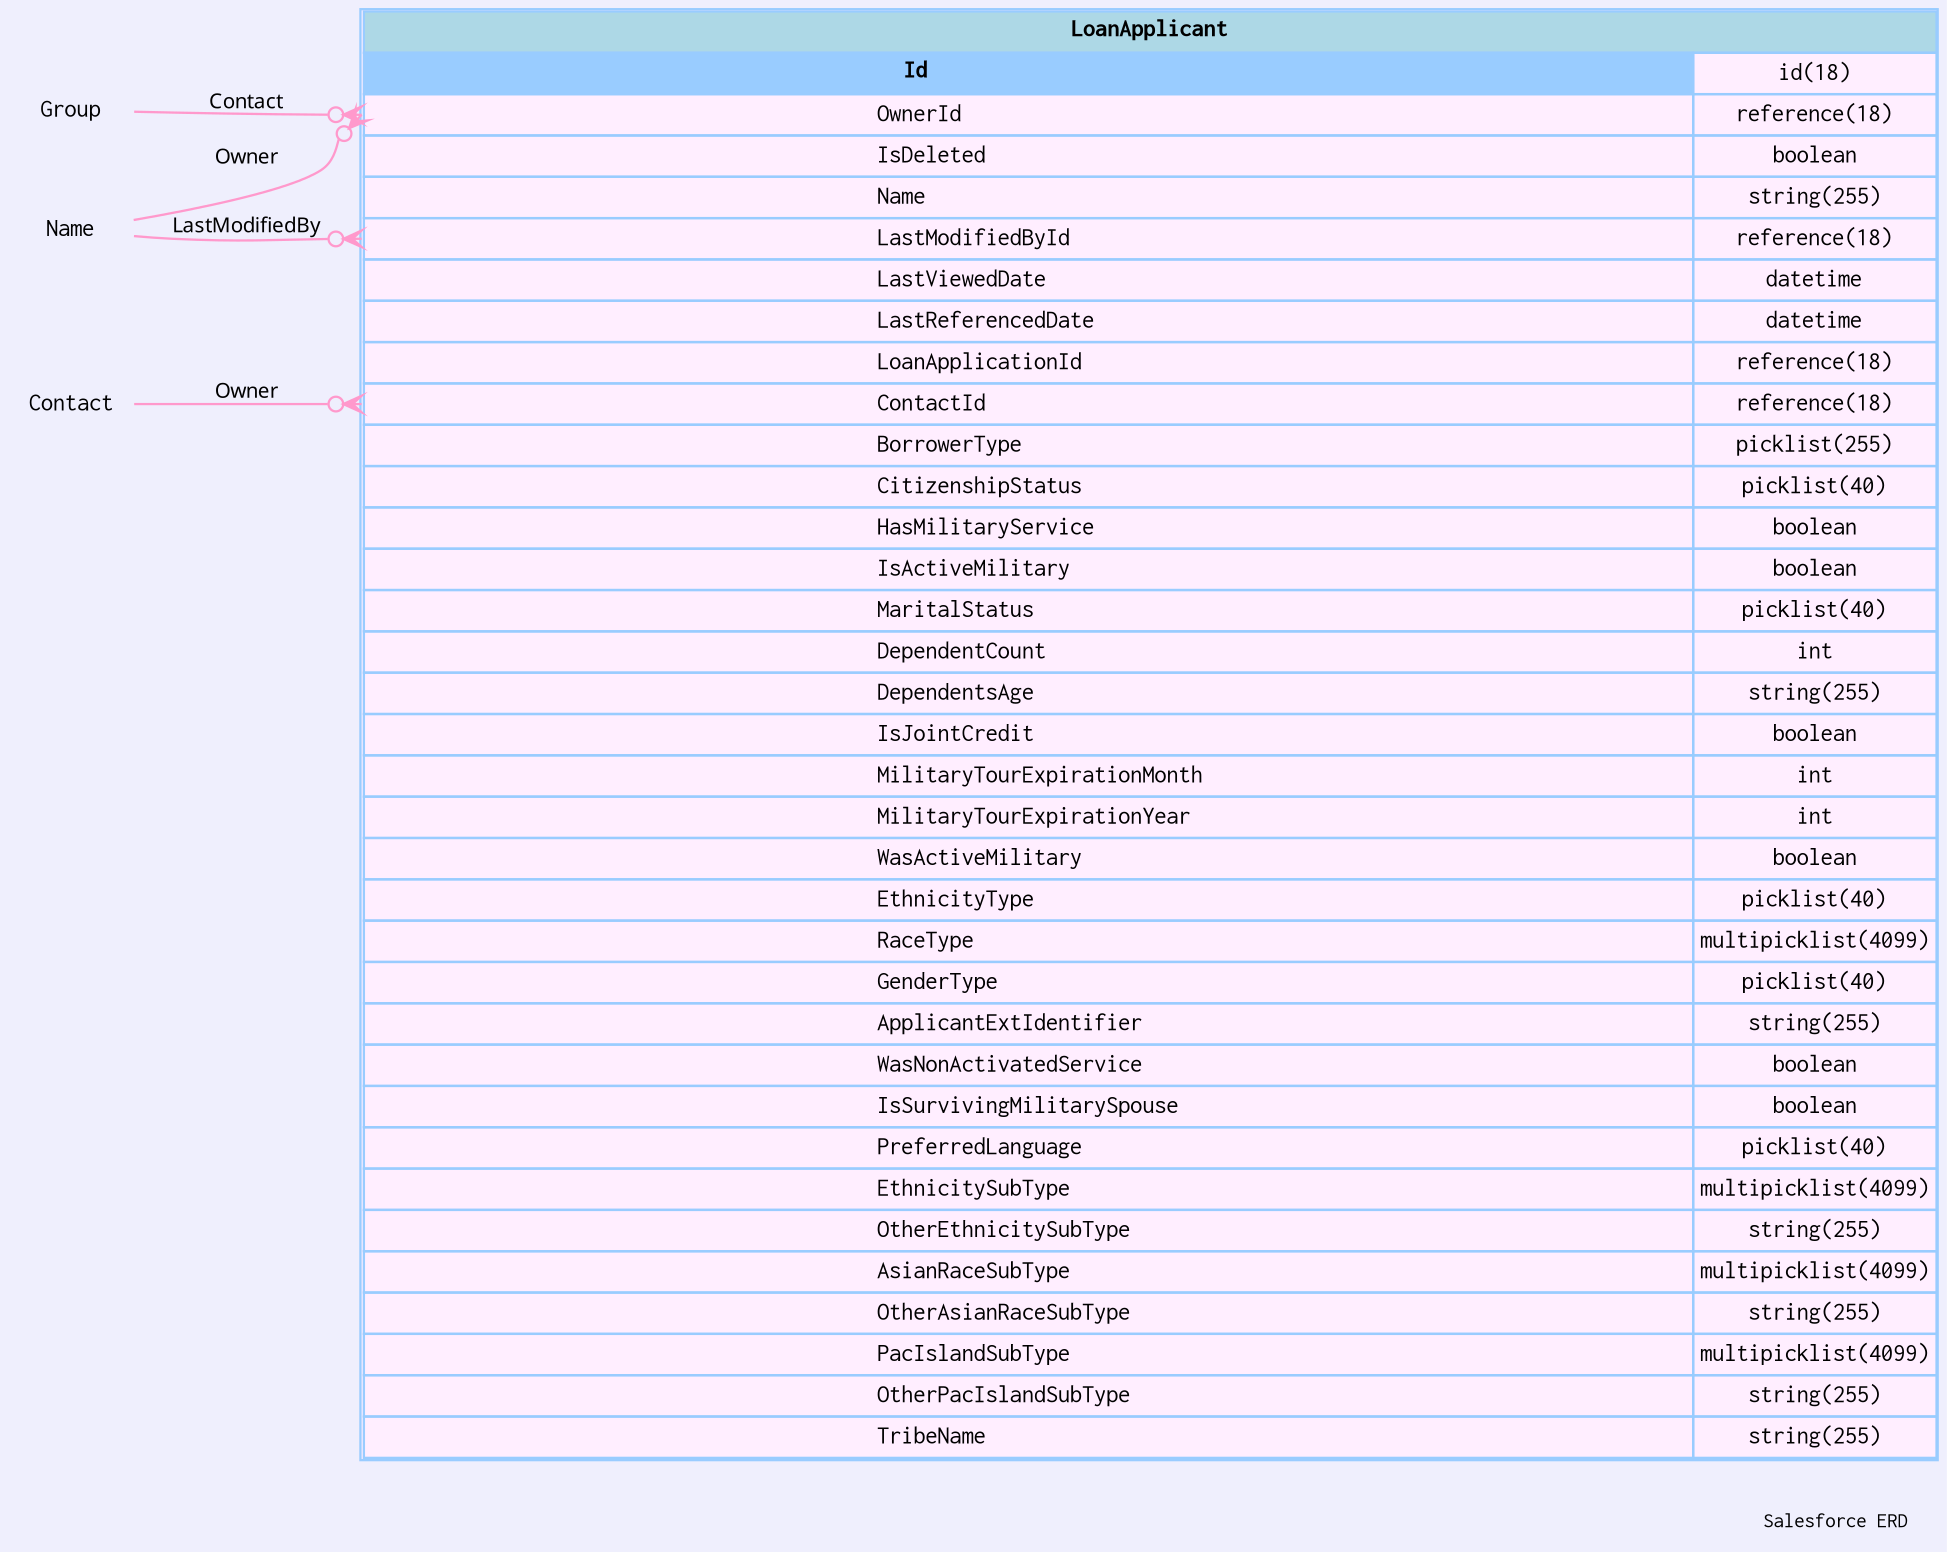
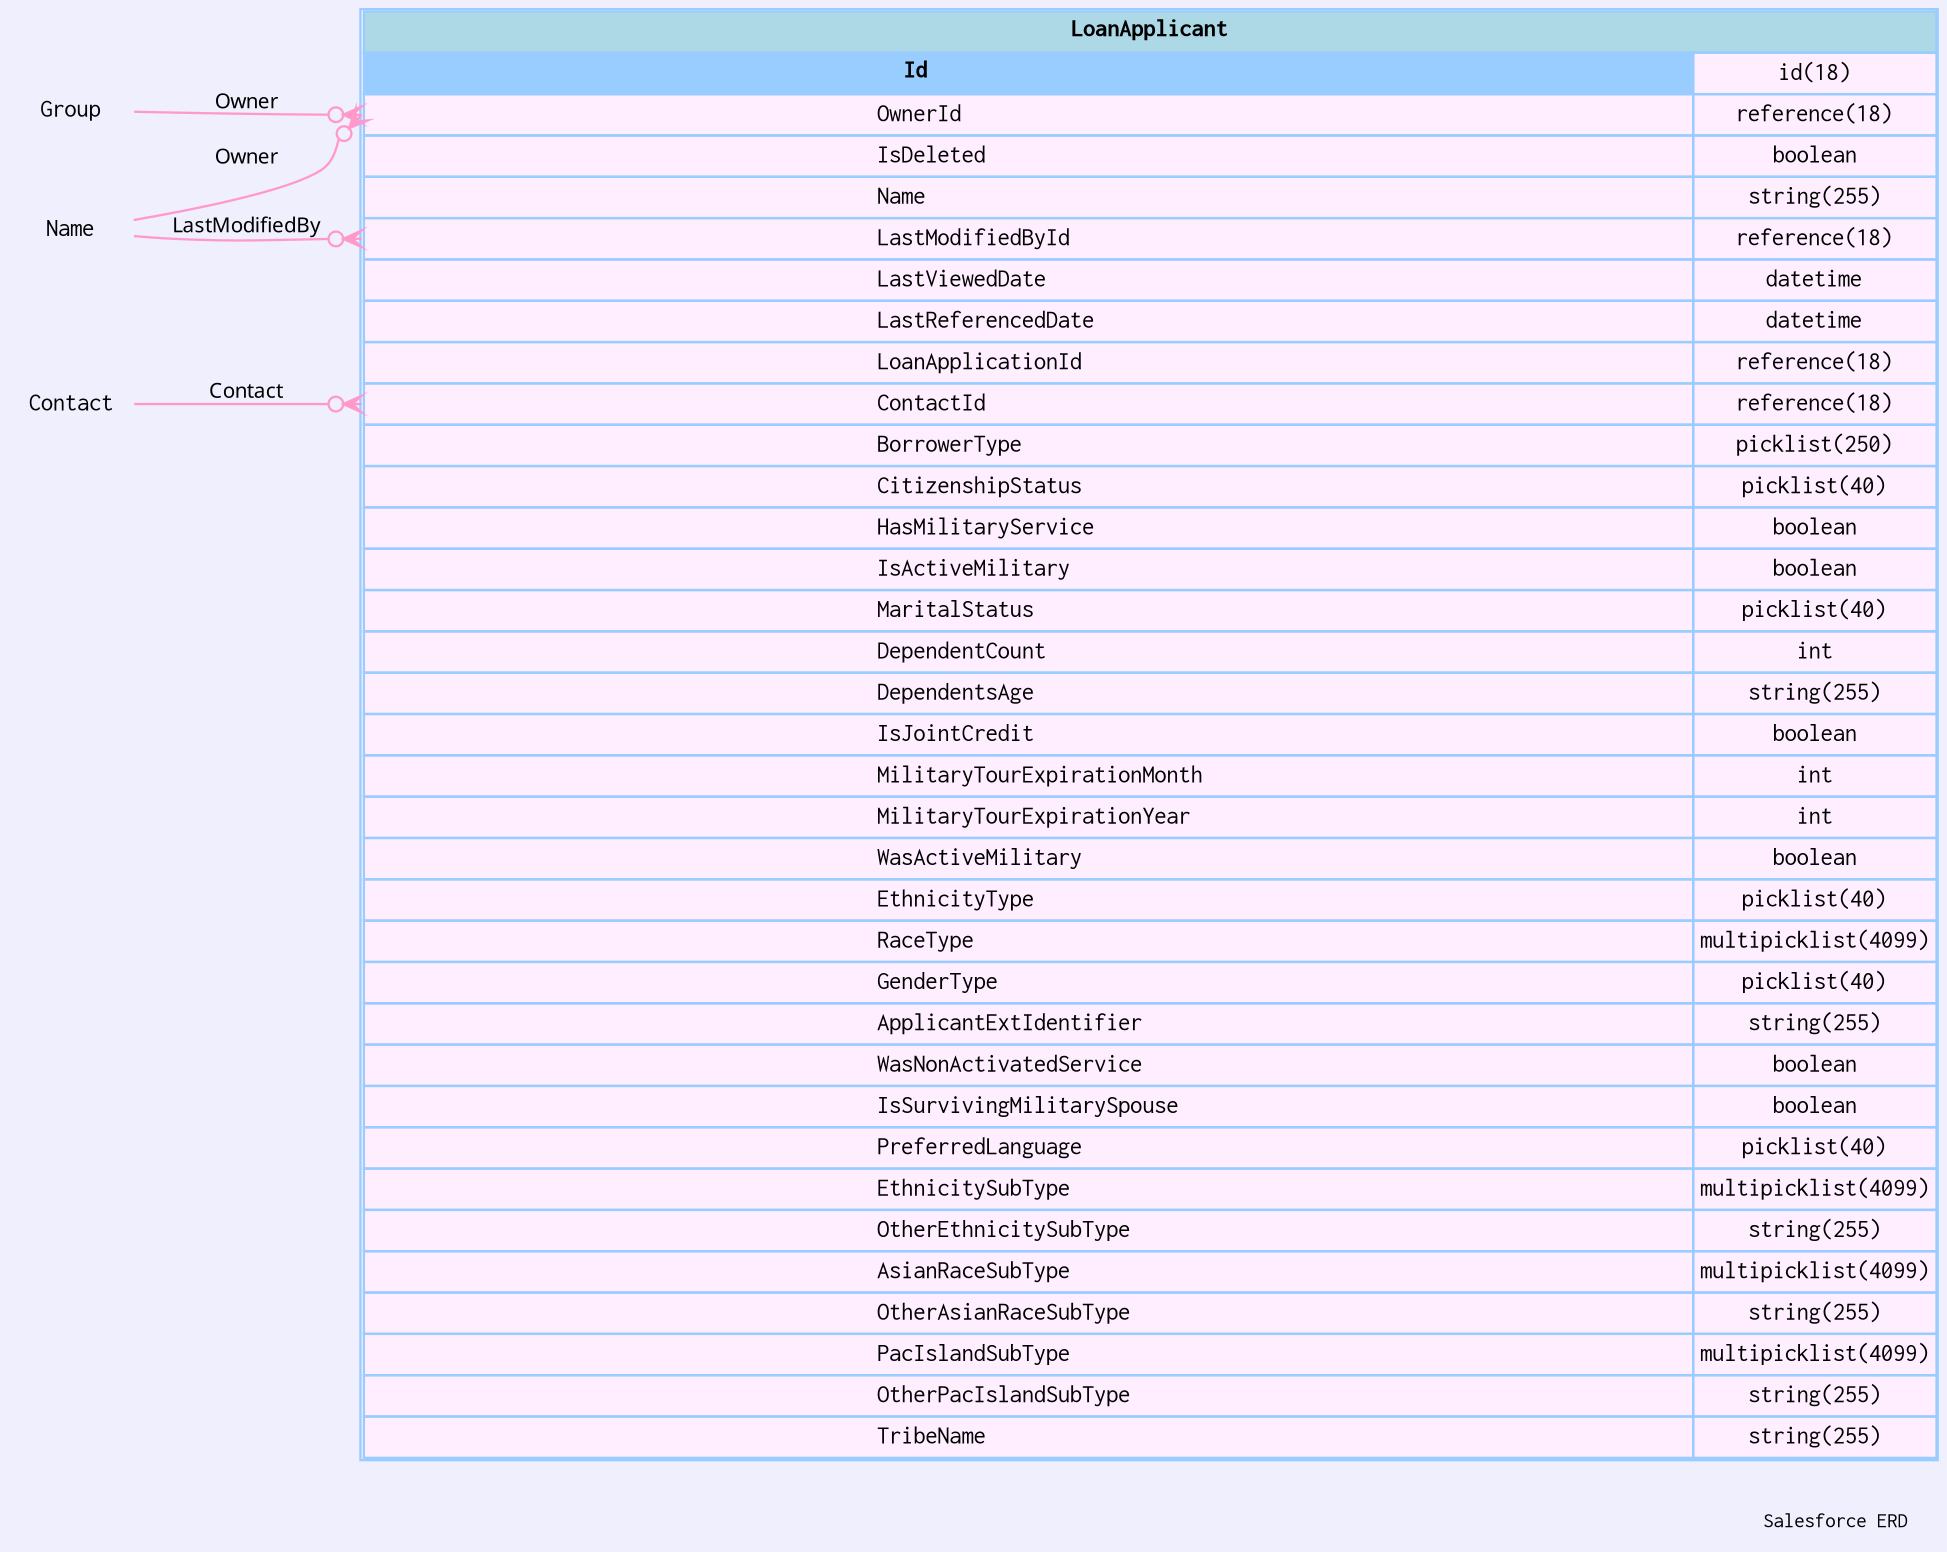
  digraph {
    bgcolor="#efeffd"
    fontname=Courier
    fontsize=9
    label="Salesforce ERD "
    labeljust=r
    nodesep=0.18
    rankdir=RL
    ranksep=0.46
    node [color="#99ccff" fontname=Courier fontsize=11 shape=plaintext]
    edge [arrowhead=none arrowsize=0.8 arrowtail=crowodot color="#ff99cc" dir=back fontname=Monaco fontsize=9 headport="Id:e" tailport="OwnerId:w"]
-   n1 [label=<                 <table border="1" cellborder="1" cellspacing="0" bgcolor="#ffeeff" >                      <tr><td colspan="3" bgcolor="lightblue"><b>LoanApplicant</b></td></tr>              <tr>                                         <td  bgcolor="#99ccff" port="Id" align="left">                                            <b>Id</b>                                         </td><td>id(18)</td></tr> <tr>                                          <td port="OwnerId" align="left">                                          OwnerId                                        </td><td>reference(18)</td></tr> <tr>                                          <td port="IsDeleted" align="left">                                          IsDeleted                                        </td><td>boolean</td></tr> <tr>                                          <td port="Name" align="left">                                          Name                                        </td><td>string(255)</td></tr> <tr>                                          <td port="LastModifiedById" align="left">                                          LastModifiedById                                        </td><td>reference(18)</td></tr> <tr>                                          <td port="LastViewedDate" align="left">                                          LastViewedDate                                        </td><td>datetime</td></tr> <tr>                                          <td port="LastReferencedDate" align="left">                                          LastReferencedDate                                        </td><td>datetime</td></tr> <tr>                                          <td port="LoanApplicationId" align="left">                                          LoanApplicationId                                        </td><td>reference(18)</td></tr> <tr>                                          <td port="ContactId" align="left">                                          ContactId                                        </td><td>reference(18)</td></tr> <tr>                                          <td port="BorrowerType" align="left">                                          BorrowerType                                        </td><td>picklist(255)</td></tr> <tr>                                          <td port="CitizenshipStatus" align="left">                                          CitizenshipStatus                                        </td><td>picklist(40)</td></tr> <tr>                                          <td port="HasMilitaryService" align="left">                                          HasMilitaryService                                        </td><td>boolean</td></tr> <tr>                                          <td port="IsActiveMilitary" align="left">                                          IsActiveMilitary                                        </td><td>boolean</td></tr> <tr>                                          <td port="MaritalStatus" align="left">                                          MaritalStatus                                        </td><td>picklist(40)</td></tr> <tr>                                          <td port="DependentCount" align="left">                                          DependentCount                                        </td><td>int</td></tr> <tr>                                          <td port="DependentsAge" align="left">                                          DependentsAge                                        </td><td>string(255)</td></tr> <tr>                                          <td port="IsJointCredit" align="left">                                          IsJointCredit                                        </td><td>boolean</td></tr> <tr>                                          <td port="MilitaryTourExpirationMonth" align="left">                                          MilitaryTourExpirationMonth                                        </td><td>int</td></tr> <tr>                                          <td port="MilitaryTourExpirationYear" align="left">                                          MilitaryTourExpirationYear                                        </td><td>int</td></tr> <tr>                                          <td port="WasActiveMilitary" align="left">                                          WasActiveMilitary                                        </td><td>boolean</td></tr> <tr>                                          <td port="EthnicityType" align="left">                                          EthnicityType                                        </td><td>picklist(40)</td></tr> <tr>                                          <td port="RaceType" align="left">                                          RaceType                                        </td><td>multipicklist(4099)</td></tr> <tr>                                          <td port="GenderType" align="left">                                          GenderType                                        </td><td>picklist(40)</td></tr> <tr>                                          <td port="ApplicantExtIdentifier" align="left">                                          ApplicantExtIdentifier                                        </td><td>string(255)</td></tr> <tr>                                          <td port="WasNonActivatedService" align="left">                                          WasNonActivatedService                                        </td><td>boolean</td></tr> <tr>                                          <td port="IsSurvivingMilitarySpouse" align="left">                                          IsSurvivingMilitarySpouse                                        </td><td>boolean</td></tr> <tr>                                          <td port="PreferredLanguage" align="left">                                          PreferredLanguage                                        </td><td>picklist(40)</td></tr> <tr>                                          <td port="EthnicitySubType" align="left">                                          EthnicitySubType                                        </td><td>multipicklist(4099)</td></tr> <tr>                                          <td port="OtherEthnicitySubType" align="left">                                          OtherEthnicitySubType                                        </td><td>string(255)</td></tr> <tr>                                          <td port="AsianRaceSubType" align="left">                                          AsianRaceSubType                                        </td><td>multipicklist(4099)</td></tr> <tr>                                          <td port="OtherAsianRaceSubType" align="left">                                          OtherAsianRaceSubType                                        </td><td>string(255)</td></tr> <tr>                                          <td port="PacIslandSubType" align="left">                                          PacIslandSubType                                        </td><td>multipicklist(4099)</td></tr> <tr>                                          <td port="OtherPacIslandSubType" align="left">                                          OtherPacIslandSubType                                        </td><td>string(255)</td></tr> <tr>                                          <td port="TribeName" align="left">                                          TribeName                                        </td><td>string(255)</td></tr>                             </table>                 > margin=0 shape=none]
+   n1 [label=<                 <table border="1" cellborder="1" cellspacing="0" bgcolor="#ffeeff" >                      <tr><td colspan="3" bgcolor="lightblue"><b>LoanApplicant</b></td></tr>              <tr>                                         <td  bgcolor="#99ccff" port="Id" align="left">                                            <b>Id</b>                                         </td><td>id(18)</td></tr> <tr>                                          <td port="OwnerId" align="left">                                          OwnerId                                        </td><td>reference(18)</td></tr> <tr>                                          <td port="IsDeleted" align="left">                                          IsDeleted                                        </td><td>boolean</td></tr> <tr>                                          <td port="Name" align="left">                                          Name                                        </td><td>string(255)</td></tr> <tr>                                          <td port="LastModifiedById" align="left">                                          LastModifiedById                                        </td><td>reference(18)</td></tr> <tr>                                          <td port="LastViewedDate" align="left">                                          LastViewedDate                                        </td><td>datetime</td></tr> <tr>                                          <td port="LastReferencedDate" align="left">                                          LastReferencedDate                                        </td><td>datetime</td></tr> <tr>                                          <td port="LoanApplicationId" align="left">                                          LoanApplicationId                                        </td><td>reference(18)</td></tr> <tr>                                          <td port="ContactId" align="left">                                          ContactId                                        </td><td>reference(18)</td></tr> <tr>                                          <td port="BorrowerType" align="left">                                          BorrowerType                                        </td><td>picklist(250)</td></tr> <tr>                                          <td port="CitizenshipStatus" align="left">                                          CitizenshipStatus                                        </td><td>picklist(40)</td></tr> <tr>                                          <td port="HasMilitaryService" align="left">                                          HasMilitaryService                                        </td><td>boolean</td></tr> <tr>                                          <td port="IsActiveMilitary" align="left">                                          IsActiveMilitary                                        </td><td>boolean</td></tr> <tr>                                          <td port="MaritalStatus" align="left">                                          MaritalStatus                                        </td><td>picklist(40)</td></tr> <tr>                                          <td port="DependentCount" align="left">                                          DependentCount                                        </td><td>int</td></tr> <tr>                                          <td port="DependentsAge" align="left">                                          DependentsAge                                        </td><td>string(255)</td></tr> <tr>                                          <td port="IsJointCredit" align="left">                                          IsJointCredit                                        </td><td>boolean</td></tr> <tr>                                          <td port="MilitaryTourExpirationMonth" align="left">                                          MilitaryTourExpirationMonth                                        </td><td>int</td></tr> <tr>                                          <td port="MilitaryTourExpirationYear" align="left">                                          MilitaryTourExpirationYear                                        </td><td>int</td></tr> <tr>                                          <td port="WasActiveMilitary" align="left">                                          WasActiveMilitary                                        </td><td>boolean</td></tr> <tr>                                          <td port="EthnicityType" align="left">                                          EthnicityType                                        </td><td>picklist(40)</td></tr> <tr>                                          <td port="RaceType" align="left">                                          RaceType                                        </td><td>multipicklist(4099)</td></tr> <tr>                                          <td port="GenderType" align="left">                                          GenderType                                        </td><td>picklist(40)</td></tr> <tr>                                          <td port="ApplicantExtIdentifier" align="left">                                          ApplicantExtIdentifier                                        </td><td>string(255)</td></tr> <tr>                                          <td port="WasNonActivatedService" align="left">                                          WasNonActivatedService                                        </td><td>boolean</td></tr> <tr>                                          <td port="IsSurvivingMilitarySpouse" align="left">                                          IsSurvivingMilitarySpouse                                        </td><td>boolean</td></tr> <tr>                                          <td port="PreferredLanguage" align="left">                                          PreferredLanguage                                        </td><td>picklist(40)</td></tr> <tr>                                          <td port="EthnicitySubType" align="left">                                          EthnicitySubType                                        </td><td>multipicklist(4099)</td></tr> <tr>                                          <td port="OtherEthnicitySubType" align="left">                                          OtherEthnicitySubType                                        </td><td>string(255)</td></tr> <tr>                                          <td port="AsianRaceSubType" align="left">                                          AsianRaceSubType                                        </td><td>multipicklist(4099)</td></tr> <tr>                                          <td port="OtherAsianRaceSubType" align="left">                                          OtherAsianRaceSubType                                        </td><td>string(255)</td></tr> <tr>                                          <td port="PacIslandSubType" align="left">                                          PacIslandSubType                                        </td><td>multipicklist(4099)</td></tr> <tr>                                          <td port="OtherPacIslandSubType" align="left">                                          OtherPacIslandSubType                                        </td><td>string(255)</td></tr> <tr>                                          <td port="TribeName" align="left">                                          TribeName                                        </td><td>string(255)</td></tr>                             </table>                 > margin=0 shape=none]
    Group
    n3 [label=Name]
    Contact
-   n1 -> Group [label=Contact]
+   n1 -> Group [label=Owner]
    n1 -> n3 [label=Owner]
    n1 -> n3 [label=LastModifiedBy tailport="LastModifiedById:w"]
-   n1 -> Contact [label=Owner tailport="ContactId:w"]
+   n1 -> Contact [label=Contact tailport="ContactId:w"]
  }
